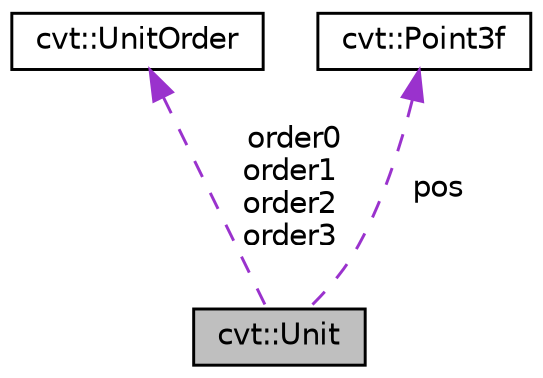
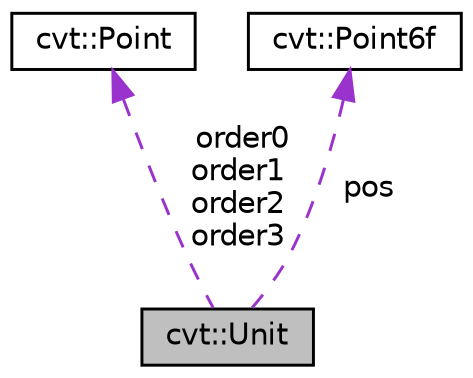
  digraph {
    node [color=black fillcolor=white fontname=Helvetica fontsize=10 shape=record style=filled]
    edge [color=darkorchid3 dir=back fontname=Helvetica fontsize=10 labelfontname=Helvetica labelfontsize=10 style=dashed]
    n1 [fillcolor=grey75 fontcolor=black height=0.2 label="cvt::Unit" width=0.4]
-   n2 [height=0.2 label="cvt::UnitOrder" width=0.4]
-   n3 [height=0.2 label="cvt::Point3f" width=0.4]
+   n2 [height=0.2 label="cvt::Point" width=0.4]
+   n3 [height=0.2 label="cvt::Point6f" width=0.4]
    n2 -> n1 [label=" order0\norder1\norder2\norder3"]
    n3 -> n1 [label=" pos"]
  }
